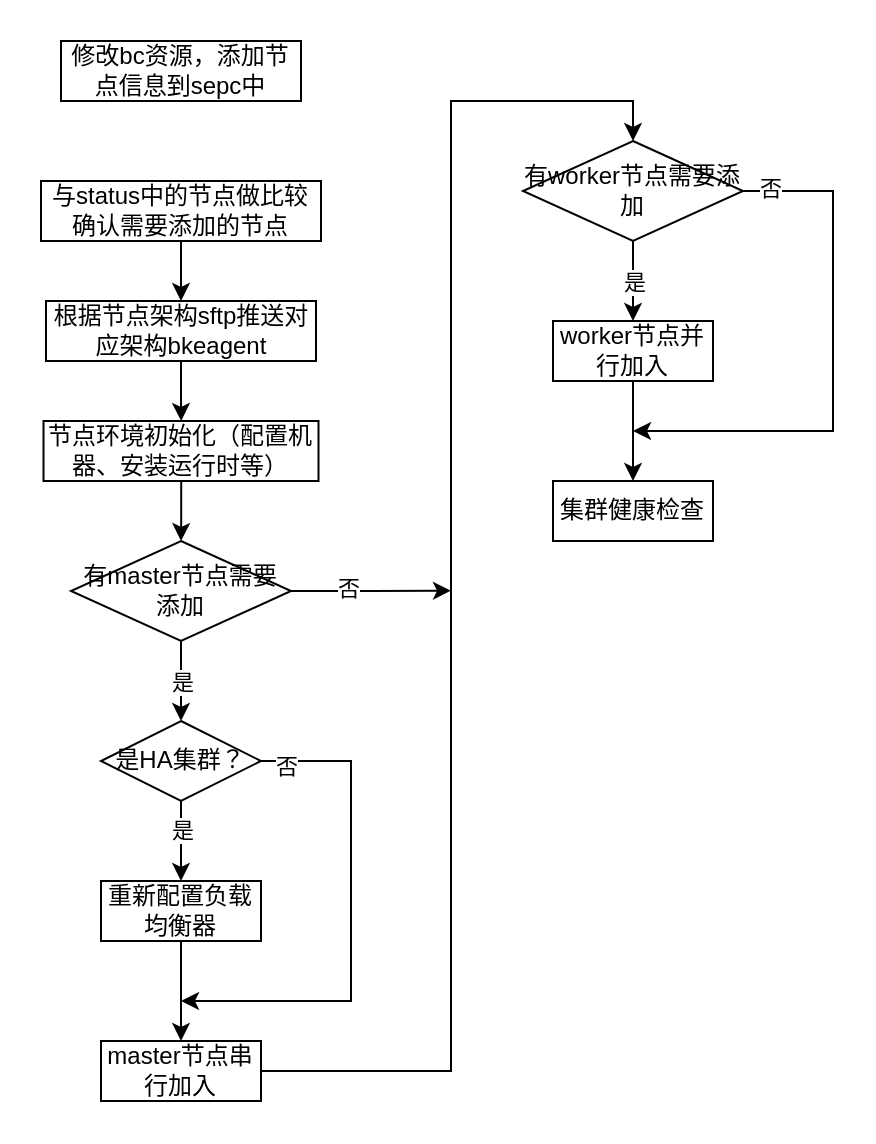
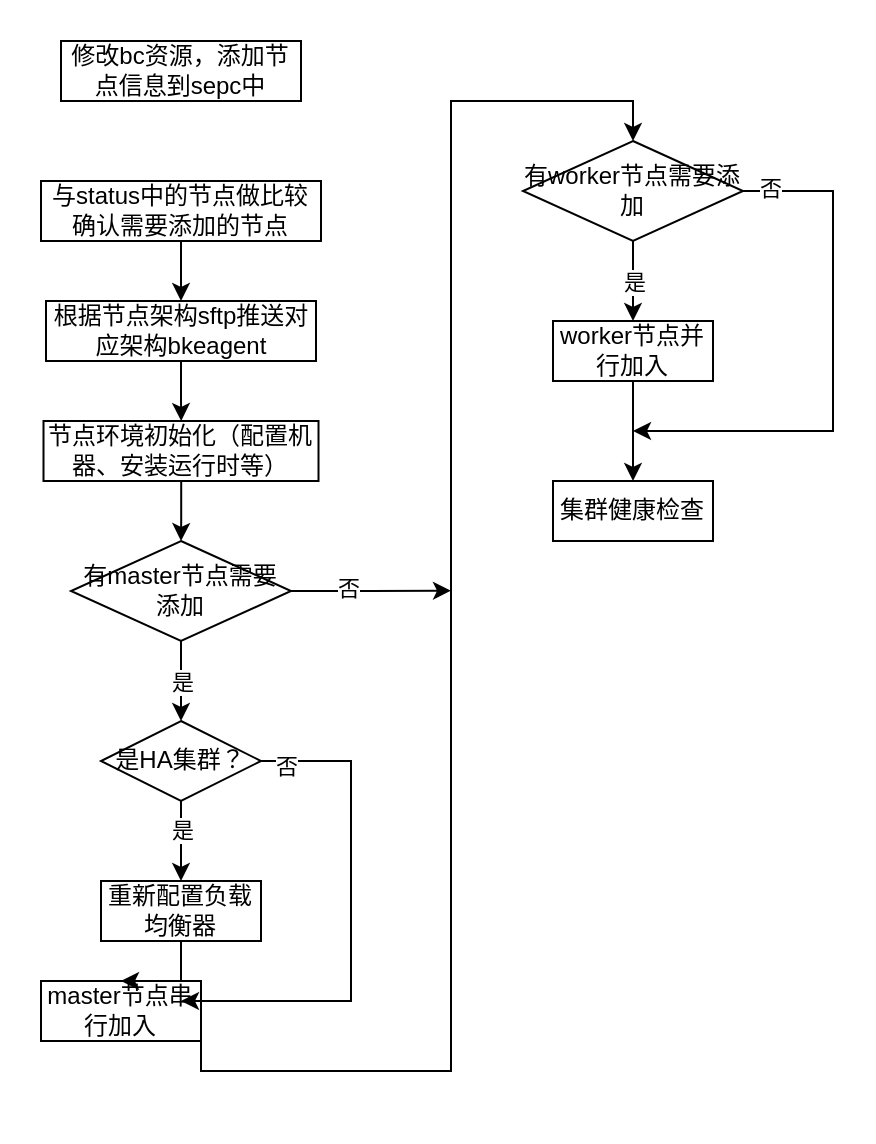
  <mxCell id="0" />
  <mxCell id="1" parent="0" />
  <mxCell id="2" value="修改bc资源，添加节点信息到sepc中" style="rounded=0;whiteSpace=wrap;html=1;" vertex="1" parent="1"><mxGeometry x="30" y="20" width="120" height="30" as="geometry" /></mxCell>
  <mxCell id="3" value="" style="edgeStyle=orthogonalEdgeStyle;rounded=0;orthogonalLoop=1;jettySize=auto;html=1;" edge="1" parent="1" source="4" target="28"><mxGeometry relative="1" as="geometry" /></mxCell>
  <mxCell id="4" value="与status中的节点做比较确认需要添加的节点" style="rounded=0;whiteSpace=wrap;html=1;" vertex="1" parent="1"><mxGeometry x="20" y="90" width="140" height="30" as="geometry" /></mxCell>
  <mxCell id="5" style="edgeStyle=orthogonalEdgeStyle;rounded=0;orthogonalLoop=1;jettySize=auto;html=1;exitX=1;exitY=0.5;exitDx=0;exitDy=0;entryX=0.5;entryY=0;entryDx=0;entryDy=0;" edge="1" parent="1" source="6" target="18"><mxGeometry relative="1" as="geometry"><Array as="points"><mxPoint x="225" y="535" /><mxPoint x="225" y="50" /><mxPoint x="316" y="50" /></Array></mxGeometry></mxCell>
- <mxCell id="6" value="master节点串行加入" style="rounded=0;whiteSpace=wrap;html=1;" vertex="1" parent="1"><mxGeometry x="50" y="520" width="80" height="30" as="geometry" /></mxCell>
+ <mxCell id="6" value="master节点串行加入" style="rounded=0;whiteSpace=wrap;html=1;" vertex="1" parent="1"><mxGeometry x="20" y="490" width="80" height="30" as="geometry" /></mxCell>
  <mxCell id="7" value="" style="edgeStyle=orthogonalEdgeStyle;rounded=0;orthogonalLoop=1;jettySize=auto;html=1;" edge="1" parent="1" source="8" target="19"><mxGeometry relative="1" as="geometry" /></mxCell>
  <mxCell id="8" value="worker节点并行加入" style="rounded=0;whiteSpace=wrap;html=1;" vertex="1" parent="1"><mxGeometry x="276" y="160" width="80" height="30" as="geometry" /></mxCell>
  <mxCell id="9" value="" style="edgeStyle=orthogonalEdgeStyle;rounded=0;orthogonalLoop=1;jettySize=auto;html=1;" edge="1" parent="1" source="13" target="24"><mxGeometry relative="1" as="geometry" /></mxCell>
  <mxCell id="10" value="是" style="edgeLabel;html=1;align=center;verticalAlign=middle;resizable=0;points=[];" vertex="1" connectable="0" parent="9"><mxGeometry x="-0.667" relative="1" as="geometry"><mxPoint y="13" as="offset" /></mxGeometry></mxCell>
  <mxCell id="11" style="edgeStyle=orthogonalEdgeStyle;rounded=0;orthogonalLoop=1;jettySize=auto;html=1;exitX=1;exitY=0.5;exitDx=0;exitDy=0;" edge="1" parent="1" source="13"><mxGeometry relative="1" as="geometry"><mxPoint x="225" y="294.833" as="targetPoint" /></mxGeometry></mxCell>
  <mxCell id="12" value="否" style="edgeLabel;html=1;align=center;verticalAlign=middle;resizable=0;points=[];" vertex="1" connectable="0" parent="11"><mxGeometry x="-0.293" y="2" relative="1" as="geometry"><mxPoint as="offset" /></mxGeometry></mxCell>
  <mxCell id="13" value="有master节点需要添加" style="rhombus;whiteSpace=wrap;html=1;" vertex="1" parent="1"><mxGeometry x="35" y="270" width="110" height="50" as="geometry" /></mxCell>
  <mxCell id="14" value="" style="edgeStyle=orthogonalEdgeStyle;rounded=0;orthogonalLoop=1;jettySize=auto;html=1;" edge="1" parent="1" source="18" target="8"><mxGeometry relative="1" as="geometry" /></mxCell>
  <mxCell id="15" value="是" style="edgeLabel;html=1;align=center;verticalAlign=middle;resizable=0;points=[];" vertex="1" connectable="0" parent="14"><mxGeometry x="-0.751" relative="1" as="geometry"><mxPoint y="15" as="offset" /></mxGeometry></mxCell>
  <mxCell id="16" style="edgeStyle=orthogonalEdgeStyle;rounded=0;orthogonalLoop=1;jettySize=auto;html=1;exitX=1;exitY=0.5;exitDx=0;exitDy=0;" edge="1" parent="1" source="18"><mxGeometry relative="1" as="geometry"><mxPoint x="316" y="215" as="targetPoint" /><Array as="points"><mxPoint x="416" y="95" /><mxPoint x="416" y="215" /></Array></mxGeometry></mxCell>
  <mxCell id="17" value="否" style="edgeLabel;html=1;align=center;verticalAlign=middle;resizable=0;points=[];" vertex="1" connectable="0" parent="16"><mxGeometry x="-0.9" y="2" relative="1" as="geometry"><mxPoint as="offset" /></mxGeometry></mxCell>
  <mxCell id="18" value="有worker节点需要添加" style="rhombus;whiteSpace=wrap;html=1;" vertex="1" parent="1"><mxGeometry x="261" y="70" width="110" height="50" as="geometry" /></mxCell>
  <mxCell id="19" value="集群健康检查" style="rounded=0;whiteSpace=wrap;html=1;" vertex="1" parent="1"><mxGeometry x="276" y="240" width="80" height="30" as="geometry" /></mxCell>
  <mxCell id="20" value="" style="edgeStyle=orthogonalEdgeStyle;rounded=0;orthogonalLoop=1;jettySize=auto;html=1;" edge="1" parent="1" source="24" target="26"><mxGeometry relative="1" as="geometry" /></mxCell>
  <mxCell id="21" value="是" style="edgeLabel;html=1;align=center;verticalAlign=middle;resizable=0;points=[];" vertex="1" connectable="0" parent="20"><mxGeometry x="-0.3" relative="1" as="geometry"><mxPoint as="offset" /></mxGeometry></mxCell>
  <mxCell id="22" style="edgeStyle=orthogonalEdgeStyle;rounded=0;orthogonalLoop=1;jettySize=auto;html=1;exitX=1;exitY=0.5;exitDx=0;exitDy=0;" edge="1" parent="1" source="24"><mxGeometry relative="1" as="geometry"><mxPoint x="90" y="500" as="targetPoint" /><Array as="points"><mxPoint x="175" y="380" /><mxPoint x="175" y="500" /></Array></mxGeometry></mxCell>
  <mxCell id="23" value="否" style="edgeLabel;html=1;align=center;verticalAlign=middle;resizable=0;points=[];" vertex="1" connectable="0" parent="22"><mxGeometry x="-0.904" y="-2" relative="1" as="geometry"><mxPoint as="offset" /></mxGeometry></mxCell>
  <mxCell id="24" value="是HA集群？" style="rhombus;whiteSpace=wrap;html=1;" vertex="1" parent="1"><mxGeometry x="50" y="360" width="80" height="40" as="geometry" /></mxCell>
  <mxCell id="25" value="" style="edgeStyle=orthogonalEdgeStyle;rounded=0;orthogonalLoop=1;jettySize=auto;html=1;" edge="1" parent="1" source="26" target="6"><mxGeometry relative="1" as="geometry" /></mxCell>
  <mxCell id="26" value="重新配置负载均衡器" style="rounded=0;whiteSpace=wrap;html=1;" vertex="1" parent="1"><mxGeometry x="50" y="440" width="80" height="30" as="geometry" /></mxCell>
  <mxCell id="27" value="" style="edgeStyle=orthogonalEdgeStyle;rounded=0;orthogonalLoop=1;jettySize=auto;html=1;" edge="1" parent="1" source="28" target="30"><mxGeometry relative="1" as="geometry" /></mxCell>
  <mxCell id="28" value="根据节点架构sftp推送对应架构bkeagent" style="rounded=0;whiteSpace=wrap;html=1;" vertex="1" parent="1"><mxGeometry x="22.5" y="150" width="135" height="30" as="geometry" /></mxCell>
  <mxCell id="29" value="" style="edgeStyle=orthogonalEdgeStyle;rounded=0;orthogonalLoop=1;jettySize=auto;html=1;" edge="1" parent="1" source="30" target="13"><mxGeometry relative="1" as="geometry" /></mxCell>
  <mxCell id="30" value="节点环境初始化（配置机器、安装运行时等）" style="rounded=0;whiteSpace=wrap;html=1;" vertex="1" parent="1"><mxGeometry x="21.25" y="210" width="137.5" height="30" as="geometry" /></mxCell>
